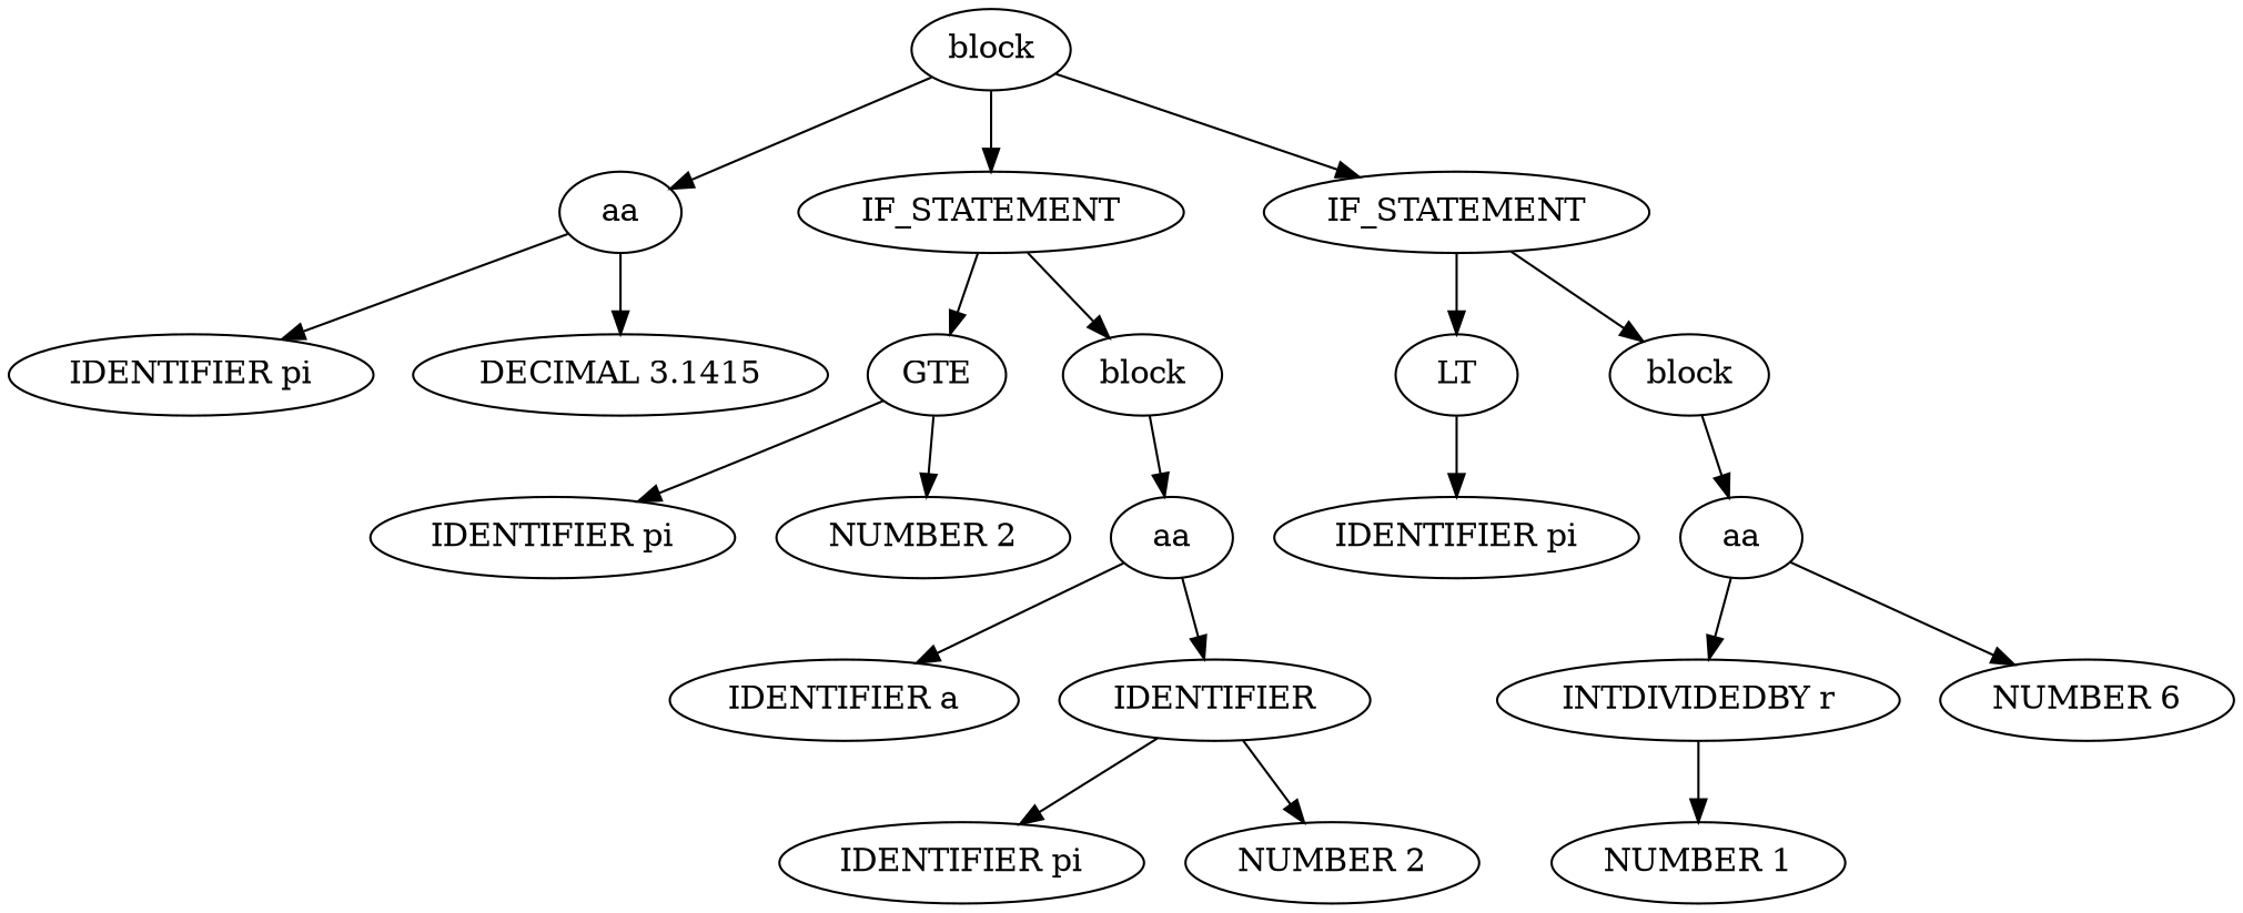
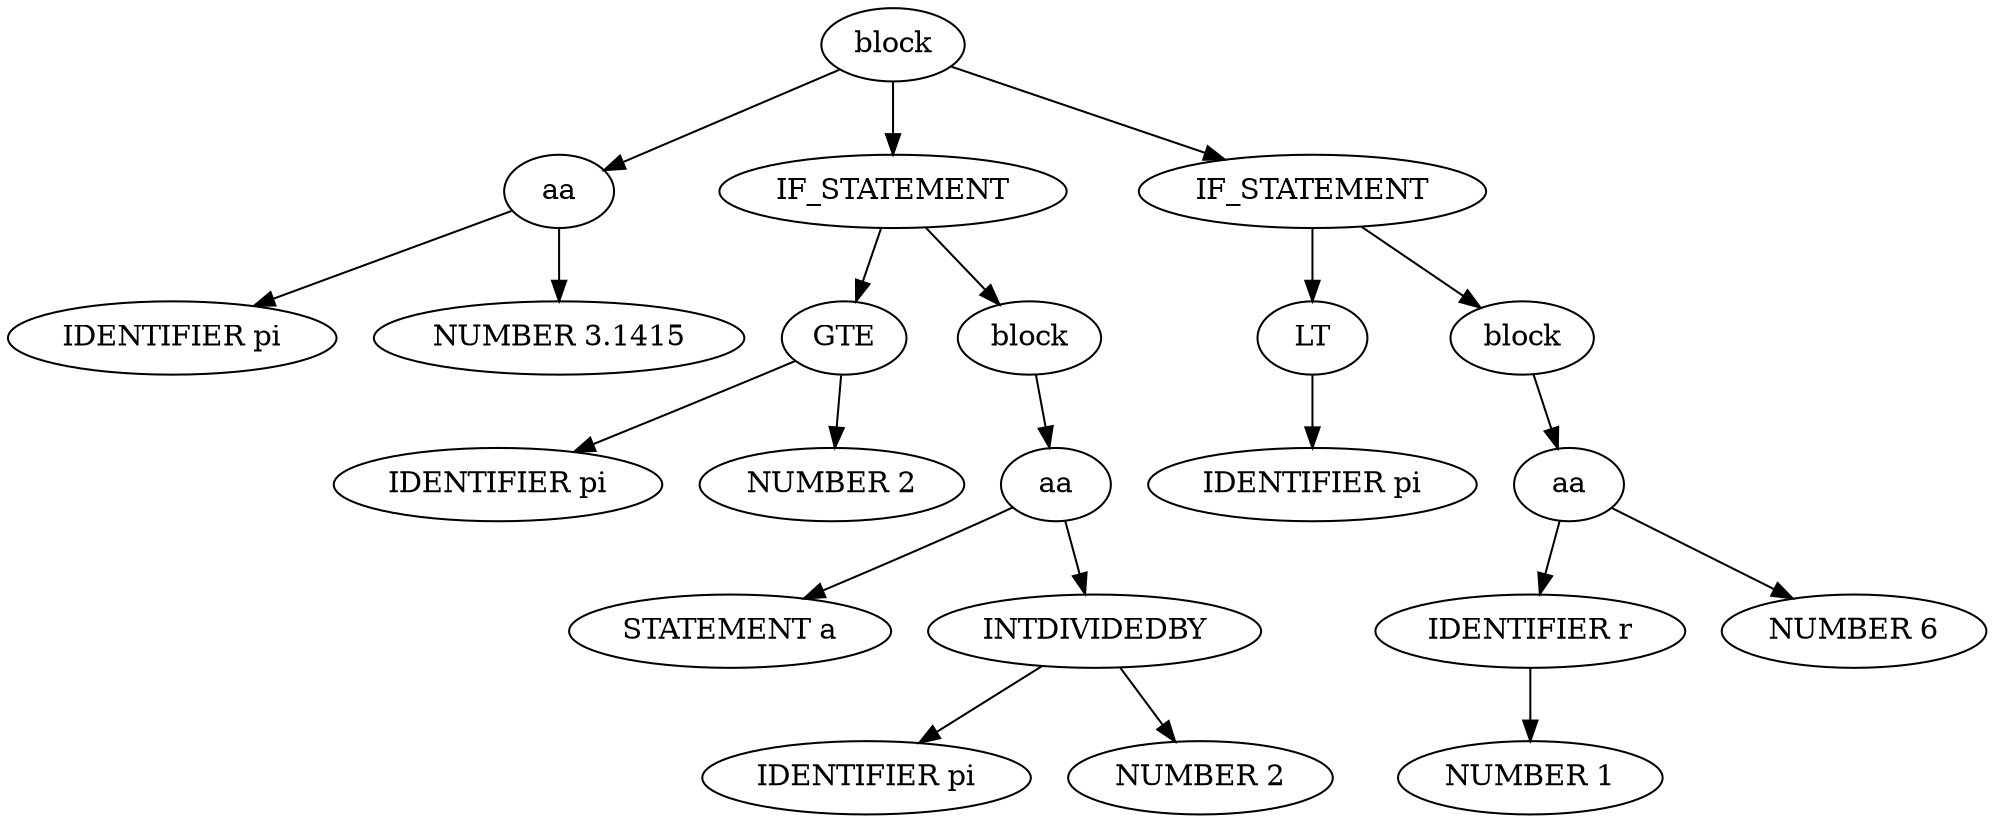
  digraph {
    n1 [label=aa]
    n2 [label="IDENTIFIER pi"]
-   n3 [label="DECIMAL 3.1415"]
+   n3 [label="NUMBER 3.1415"]
    block
    n5 [label=IF_STATEMENT]
    n6 [label=IF_STATEMENT]
    n7 [label=GTE]
    n8 [label=block]
    n9 [label=LT]
    n10 [label=block]
    n11 [label="IDENTIFIER pi"]
    n12 [label="NUMBER 2"]
    n13 [label=aa]
-   n14 [label="IDENTIFIER a"]
-   n15 [label=IDENTIFIER]
+   n14 [label="STATEMENT a"]
+   n15 [label=INTDIVIDEDBY]
    n16 [label="IDENTIFIER pi"]
    n17 [label="NUMBER 2"]
    n18 [label="IDENTIFIER pi"]
    n19 [label=aa]
    n20 [label="NUMBER 1"]
-   n21 [label="INTDIVIDEDBY r"]
+   n21 [label="IDENTIFIER r"]
    n22 [label="NUMBER 6"]
    n1 -> n2
    n1 -> n3
    block -> n1
    block -> n5
    block -> n6
    n5 -> n7
    n5 -> n8
    n6 -> n9
    n6 -> n10
    n7 -> n11
    n7 -> n12
    n8 -> n13
    n9 -> n18
    n10 -> n19
    n13 -> n14
    n13 -> n15
    n15 -> n16
    n15 -> n17
    n19 -> n21
    n19 -> n22
    n21 -> n20
  }
